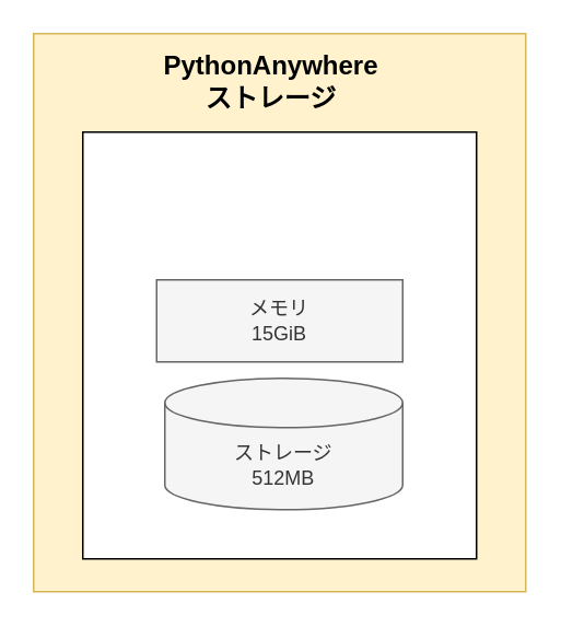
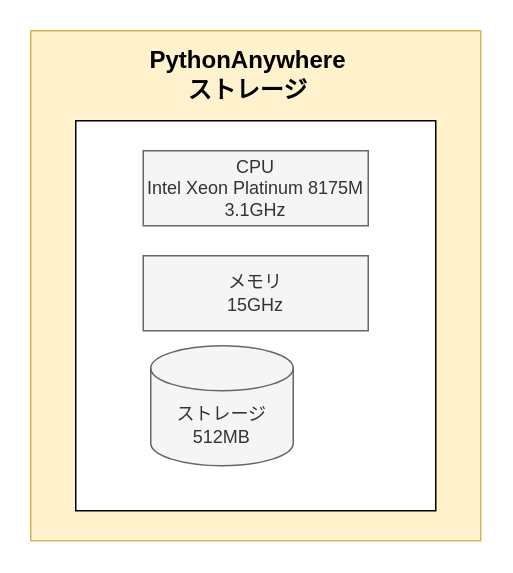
  <mxCell id="0" />
  <mxCell id="1" parent="0" />
  <mxCell id="2" value="" style="rounded=0;whiteSpace=wrap;html=1;fillColor=#fff2cc;strokeColor=#d6b656;" vertex="1" parent="1"><mxGeometry x="20" y="20" width="300" height="340" as="geometry" /></mxCell>
  <mxCell id="3" value="" style="rounded=0;whiteSpace=wrap;html=1;" vertex="1" parent="1"><mxGeometry x="50" y="80" width="240" height="260" as="geometry" /></mxCell>
  <mxCell id="4" value="PythonAnywhere&lt;div&gt;ストレージ&lt;/div&gt;" style="text;html=1;align=center;verticalAlign=middle;whiteSpace=wrap;rounded=0;fontSize=16;fontStyle=1" vertex="1" parent="1"><mxGeometry x="90" y="34" width="150" height="30" as="geometry" /></mxCell>
- <mxCell id="6" value="メモリ&lt;br&gt;&lt;div&gt;&lt;span style=&quot;background-color: transparent;&quot;&gt;15GiB&lt;/span&gt;&lt;/div&gt;" style="text;html=1;align=center;verticalAlign=middle;whiteSpace=wrap;rounded=0;fillColor=#f5f5f5;fontColor=#333333;strokeColor=#666666;" vertex="1" parent="1"><mxGeometry x="95" y="170" width="150" height="50" as="geometry" /></mxCell>
- <mxCell id="7" value="ストレージ&lt;br&gt;&lt;div&gt;512MB&lt;br&gt;&lt;/div&gt;" style="shape=cylinder3;whiteSpace=wrap;html=1;boundedLbl=1;backgroundOutline=1;size=15;fillColor=#f5f5f5;fontColor=#333333;strokeColor=#666666;" vertex="1" parent="1"><mxGeometry x="100" y="230" width="145" height="80" as="geometry" /></mxCell>
+ <mxCell id="5" value="CPU&lt;div&gt;Intel Xeon Platinum 8175M&lt;/div&gt;&lt;div&gt;3.1GHz&lt;/div&gt;" style="text;html=1;align=center;verticalAlign=middle;whiteSpace=wrap;rounded=0;fillColor=#f5f5f5;fontColor=#333333;strokeColor=#666666;" vertex="1" parent="1"><mxGeometry x="95" y="100" width="150" height="50" as="geometry" /></mxCell>
+ <mxCell id="6" value="メモリ&lt;br&gt;&lt;div&gt;&lt;span style=&quot;background-color: transparent;&quot;&gt;15GHz&lt;/span&gt;&lt;/div&gt;" style="text;html=1;align=center;verticalAlign=middle;whiteSpace=wrap;rounded=0;fillColor=#f5f5f5;fontColor=#333333;strokeColor=#666666;" vertex="1" parent="1"><mxGeometry x="95" y="170" width="150" height="50" as="geometry" /></mxCell>
+ <mxCell id="7" value="ストレージ&lt;br&gt;&lt;div&gt;512MB&lt;br&gt;&lt;/div&gt;" style="shape=cylinder3;whiteSpace=wrap;html=1;boundedLbl=1;backgroundOutline=1;size=15;fillColor=#f5f5f5;fontColor=#333333;strokeColor=#666666;" vertex="1" parent="1"><mxGeometry x="100" y="230" width="95" height="80" as="geometry" /></mxCell>
